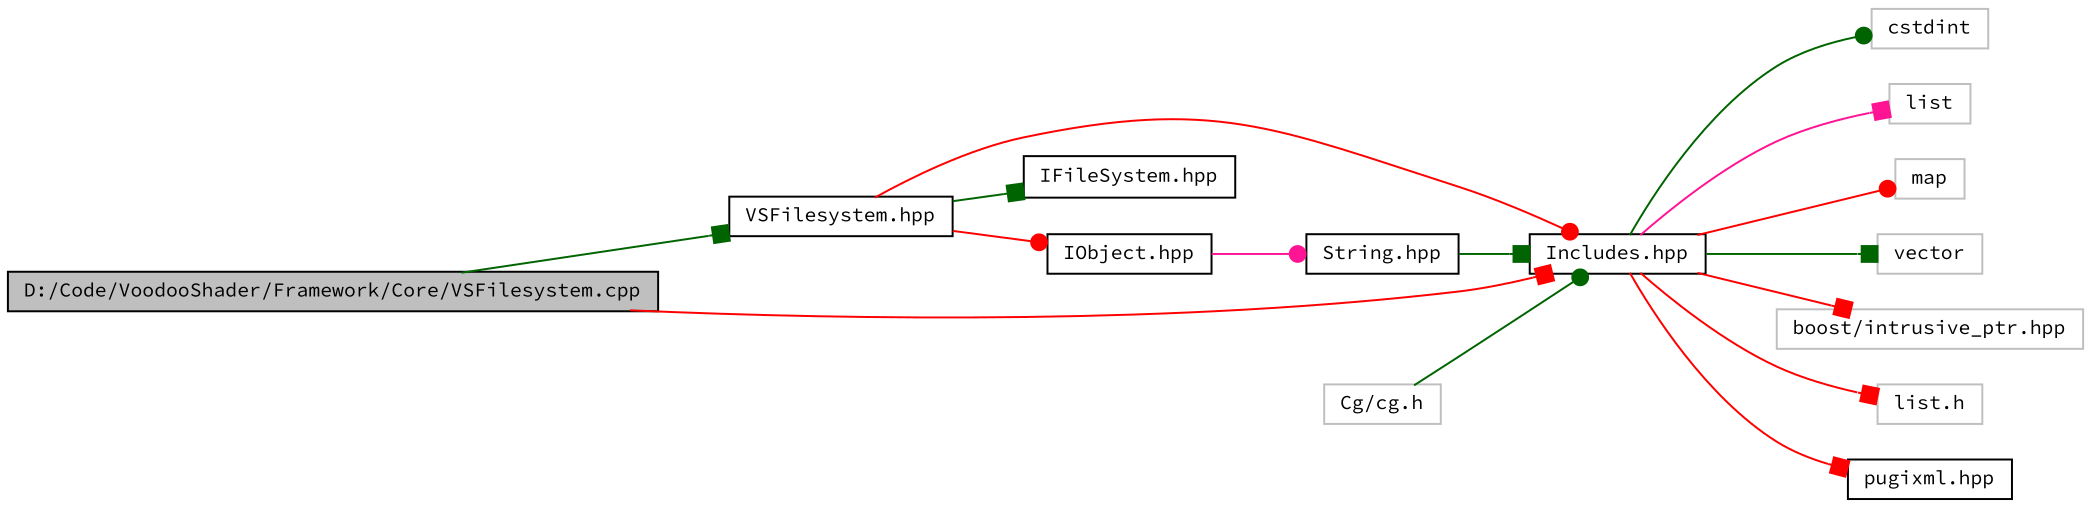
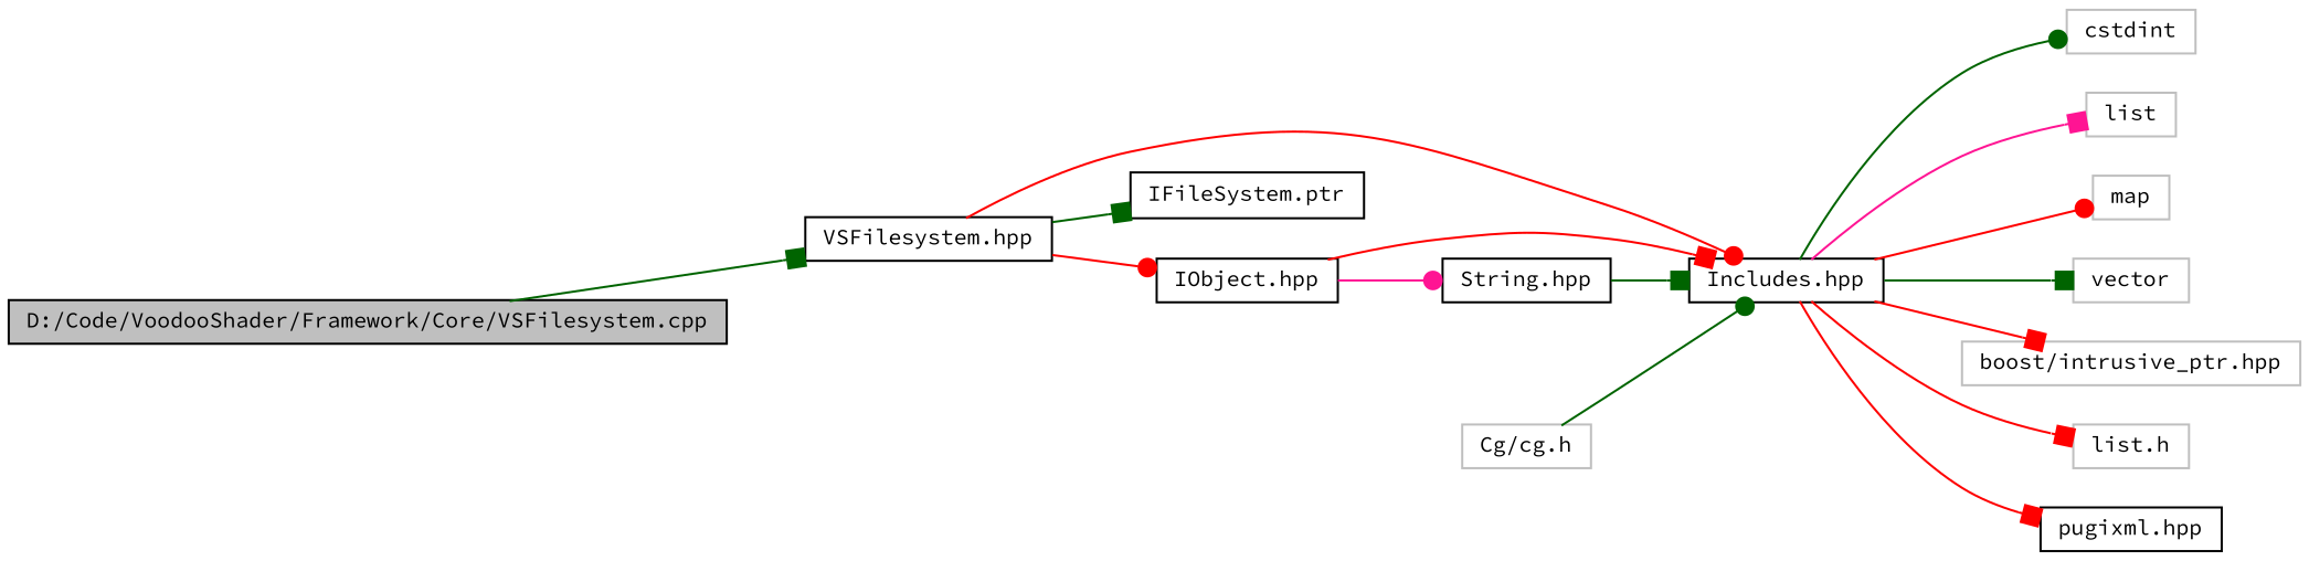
  digraph {
    fontname="Source Code Pro"
    rankdir=LR
    node [color=black fillcolor=white fontname="Source Code Pro" fontsize=10 shape=record style=filled]
    edge [arrowhead=box color=red fontname="Source Code Pro" fontsize=10 labelfontname=Helvetica labelfontsize=10 style=solid]
    n1 [fillcolor=grey75 fontcolor=black height=0.2 label="D:/Code/VoodooShader/Framework/Core/VSFilesystem.cpp" width=0.4]
    n2 [height=0.2 label="VSFilesystem.hpp" width=0.4]
    n3 [height=0.2 label="Includes.hpp" width=0.4]
-   n4 [height=0.2 label="IFileSystem.hpp" width=0.4]
+   n4 [height=0.2 label="IFileSystem.ptr" width=0.4]
    n5 [height=0.2 label="IObject.hpp" width=0.4]
    n6 [color=grey75 height=0.2 label=cstdint width=0.4]
    n7 [color=grey75 height=0.2 label=list width=0.4]
    n8 [color=grey75 height=0.2 label=map width=0.4]
    n9 [color=grey75 height=0.2 label=vector width=0.4]
    n10 [color=grey75 height=0.2 label="boost/intrusive_ptr.hpp" width=0.4]
    n11 [color=grey75 height=0.2 label="list.h" width=0.4]
    n12 [height=0.2 label="pugixml.hpp" width=0.4]
    n13 [color=grey75 height=0.2 label="Cg/cg.h" width=0.4]
    n14 [height=0.2 label="String.hpp" width=0.4]
    n1 -> n2 [color=darkgreen]
    n2 -> n3 [arrowhead=dot]
    n2 -> n4 [color=darkgreen]
    n2 -> n5 [arrowhead=dot]
    n3 -> n6 [arrowhead=dot color=darkgreen]
    n3 -> n7 [color=deeppink]
    n3 -> n8 [arrowhead=dot]
    n3 -> n9 [color=darkgreen]
    n3 -> n10
    n3 -> n11
    n3 -> n12
-   n1 -> n3
+   n5 -> n3
    n5 -> n14 [arrowhead=dot color=deeppink]
    n13 -> n3 [arrowhead=dot color=darkgreen]
    n14 -> n3 [color=darkgreen]
  }
